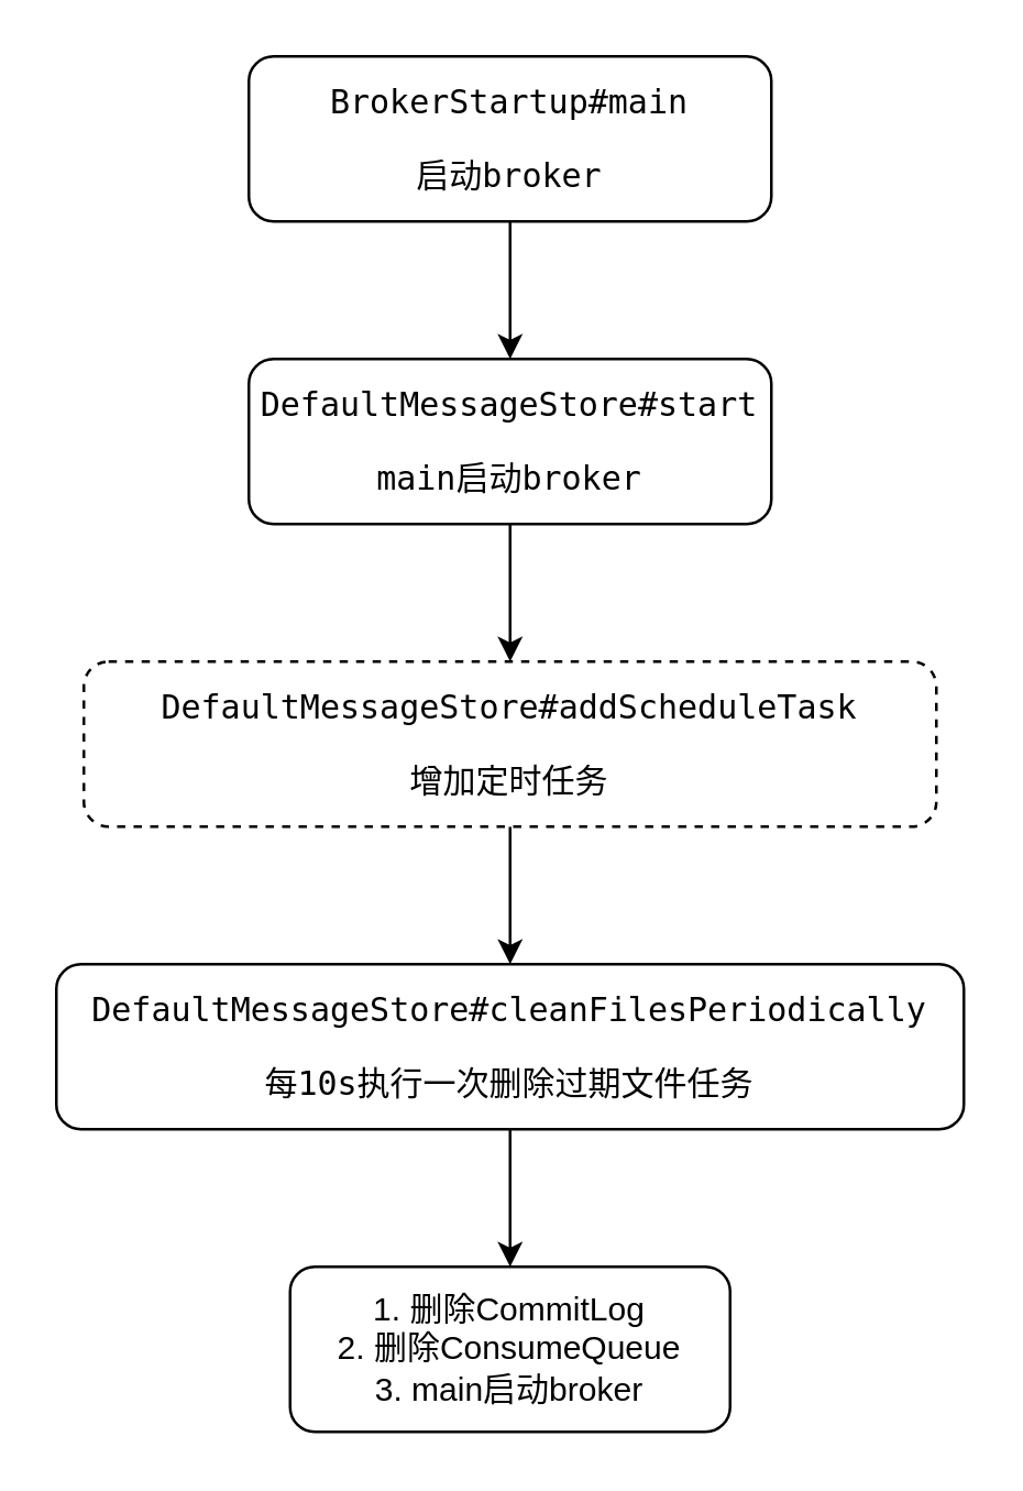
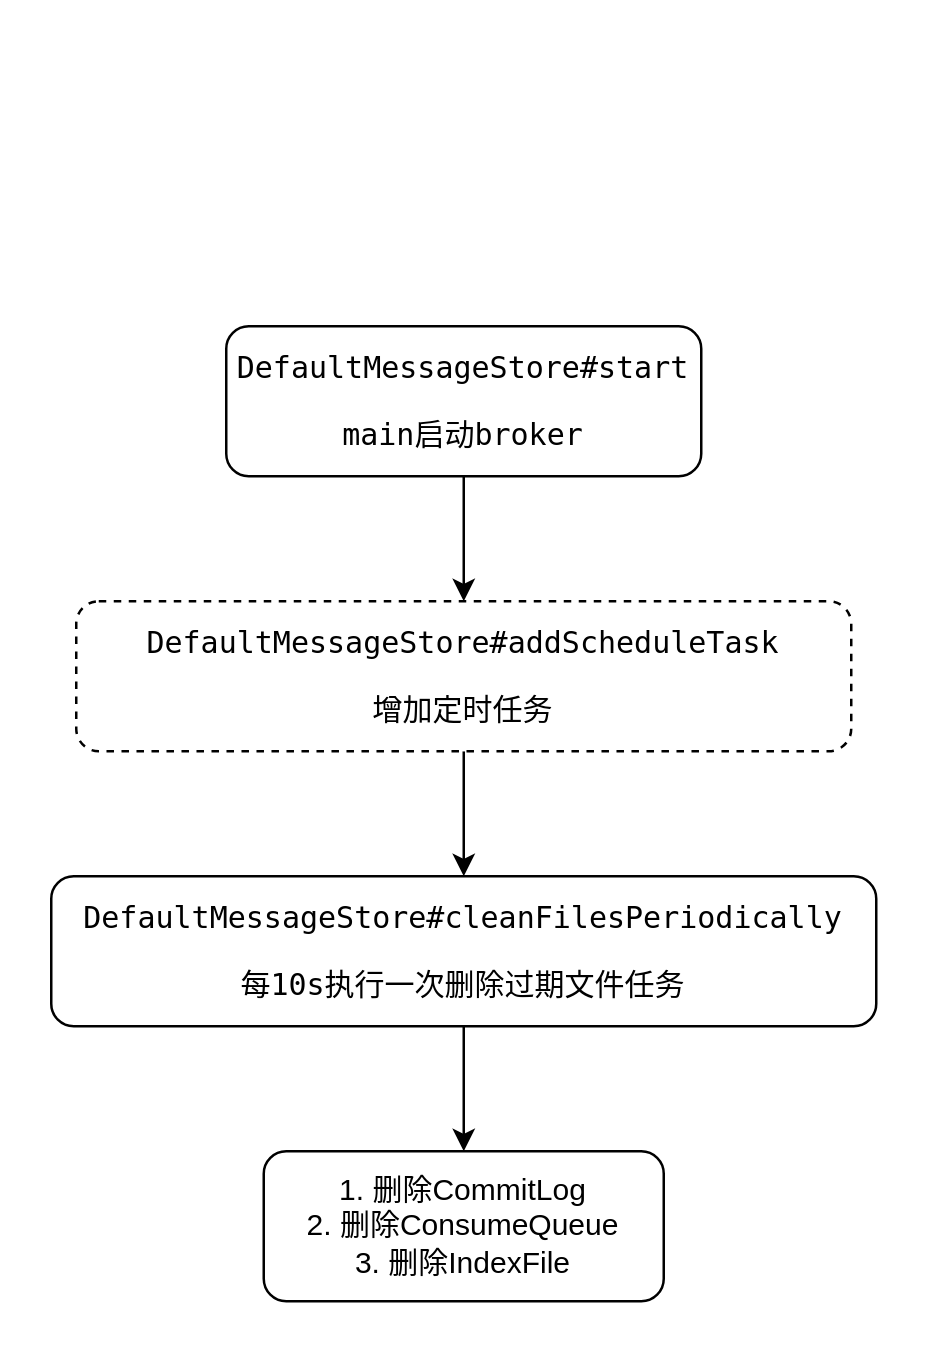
  <mxCell id="0" />
  <mxCell id="1" parent="0" />
- <mxCell id="2" style="edgeStyle=orthogonalEdgeStyle;rounded=0;orthogonalLoop=1;jettySize=auto;html=1;exitX=0.5;exitY=1;exitDx=0;exitDy=0;entryX=0.5;entryY=0;entryDx=0;entryDy=0;" edge="1" parent="1" source="3" target="5"><mxGeometry relative="1" as="geometry" /></mxCell>
- <mxCell id="3" value="&lt;pre&gt;BrokerStartup#main&lt;/pre&gt;&lt;pre&gt;启动broker&lt;/pre&gt;" style="rounded=1;whiteSpace=wrap;html=1;" vertex="1" parent="1"><mxGeometry x="90" y="20" width="190" height="60" as="geometry" /></mxCell>
  <mxCell id="4" style="edgeStyle=orthogonalEdgeStyle;rounded=0;orthogonalLoop=1;jettySize=auto;html=1;exitX=0.5;exitY=1;exitDx=0;exitDy=0;entryX=0.5;entryY=0;entryDx=0;entryDy=0;" edge="1" parent="1" source="5" target="7"><mxGeometry relative="1" as="geometry" /></mxCell>
  <mxCell id="5" value="&lt;pre&gt;DefaultMessageStore#start&lt;/pre&gt;&lt;pre&gt;main启动broker&lt;/pre&gt;" style="rounded=1;whiteSpace=wrap;html=1;" vertex="1" parent="1"><mxGeometry x="90" y="130" width="190" height="60" as="geometry" /></mxCell>
  <mxCell id="6" style="edgeStyle=orthogonalEdgeStyle;rounded=0;orthogonalLoop=1;jettySize=auto;html=1;exitX=0.5;exitY=1;exitDx=0;exitDy=0;entryX=0.5;entryY=0;entryDx=0;entryDy=0;" edge="1" parent="1" source="7" target="9"><mxGeometry relative="1" as="geometry" /></mxCell>
  <mxCell id="7" value="&lt;pre&gt;DefaultMessageStore#addScheduleTask&lt;br&gt;&lt;/pre&gt;&lt;pre&gt;增加定时任务&lt;/pre&gt;" style="rounded=1;whiteSpace=wrap;html=1;dashed=1;" vertex="1" parent="1"><mxGeometry x="30" y="240" width="310" height="60" as="geometry" /></mxCell>
  <mxCell id="8" value="" style="edgeStyle=orthogonalEdgeStyle;rounded=0;orthogonalLoop=1;jettySize=auto;html=1;" edge="1" parent="1" source="9" target="10"><mxGeometry relative="1" as="geometry" /></mxCell>
  <mxCell id="9" value="&lt;pre&gt;DefaultMessageStore#cleanFilesPeriodically&lt;br&gt;&lt;/pre&gt;&lt;pre&gt;每10s执行一次删除过期文件任务&lt;/pre&gt;" style="rounded=1;whiteSpace=wrap;html=1;" vertex="1" parent="1"><mxGeometry x="20" y="350" width="330" height="60" as="geometry" /></mxCell>
- <mxCell id="10" value="1. 删除CommitLog&lt;br&gt;2. 删除ConsumeQueue&lt;br&gt;3. main启动broker" style="rounded=1;whiteSpace=wrap;html=1;" vertex="1" parent="1"><mxGeometry x="105" y="460" width="160" height="60" as="geometry" /></mxCell>
+ <mxCell id="10" value="1. 删除CommitLog&lt;br&gt;2. 删除ConsumeQueue&lt;br&gt;3. 删除IndexFile" style="rounded=1;whiteSpace=wrap;html=1;" vertex="1" parent="1"><mxGeometry x="105" y="460" width="160" height="60" as="geometry" /></mxCell>
